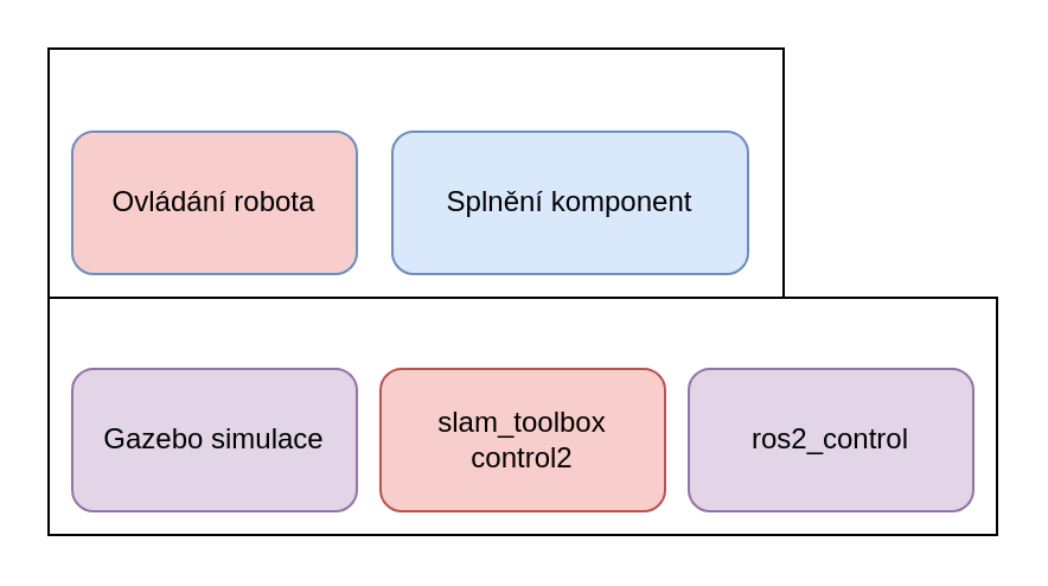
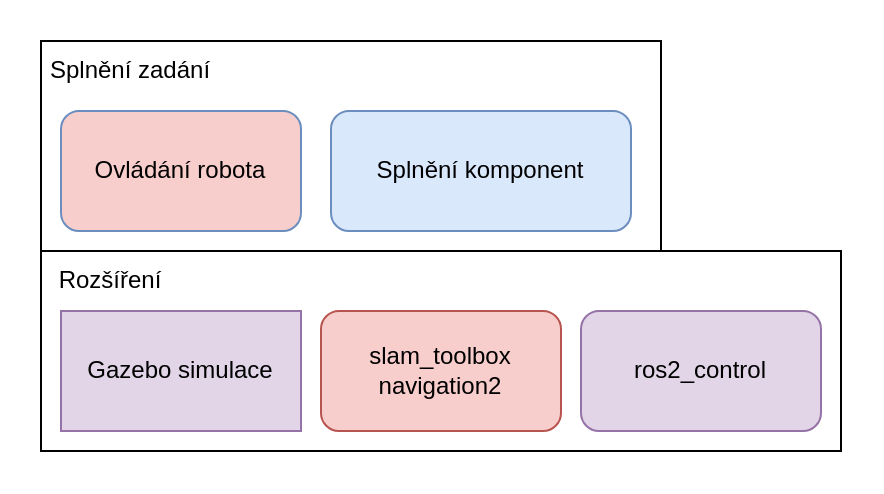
  <mxCell id="0" />
  <mxCell id="1" parent="0" />
  <mxCell id="2" value="" style="rounded=0;whiteSpace=wrap;html=1;" vertex="1" parent="1"><mxGeometry x="20" y="125" width="400" height="100" as="geometry" /></mxCell>
  <mxCell id="3" value="" style="rounded=0;whiteSpace=wrap;html=1;" vertex="1" parent="1"><mxGeometry x="20" y="20" width="310" height="105" as="geometry" /></mxCell>
- <mxCell id="4" value="Gazebo simulace" style="rounded=1;whiteSpace=wrap;html=1;fillColor=#e1d5e7;strokeColor=#9673a6;" vertex="1" parent="1"><mxGeometry x="30" y="155" width="120" height="60" as="geometry" /></mxCell>
+ <mxCell id="4" value="Gazebo simulace" style="whiteSpace=wrap;html=1;fillColor=#e1d5e7;strokeColor=#9673a6;rounded=0;" vertex="1" parent="1"><mxGeometry x="30" y="155" width="120" height="60" as="geometry" /></mxCell>
  <mxCell id="5" value="Ovládání robota" style="rounded=1;whiteSpace=wrap;html=1;fillColor=#f8cecc;strokeColor=#6c8ebf;" vertex="1" parent="1"><mxGeometry x="30" y="55" width="120" height="60" as="geometry" /></mxCell>
- <mxCell id="6" value="slam_toolbox&lt;div&gt;control2&lt;/div&gt;" style="rounded=1;whiteSpace=wrap;html=1;fillColor=#f8cecc;strokeColor=#b85450;" vertex="1" parent="1"><mxGeometry x="160" y="155" width="120" height="60" as="geometry" /></mxCell>
+ <mxCell id="6" value="slam_toolbox&lt;div&gt;navigation2&lt;/div&gt;" style="rounded=1;whiteSpace=wrap;html=1;fillColor=#f8cecc;strokeColor=#b85450;" vertex="1" parent="1"><mxGeometry x="160" y="155" width="120" height="60" as="geometry" /></mxCell>
  <mxCell id="7" value="ros2_control" style="rounded=1;whiteSpace=wrap;html=1;fillColor=#e1d5e7;strokeColor=#9673a6;" vertex="1" parent="1"><mxGeometry x="290" y="155" width="120" height="60" as="geometry" /></mxCell>
  <mxCell id="8" value="Splnění komponent" style="rounded=1;whiteSpace=wrap;html=1;fillColor=#dae8fc;strokeColor=#6c8ebf;" vertex="1" parent="1"><mxGeometry x="165" y="55" width="150" height="60" as="geometry" /></mxCell>
+ <mxCell id="9" value="Splnění zadání" style="text;html=1;align=center;verticalAlign=middle;whiteSpace=wrap;rounded=0;" vertex="1" parent="1"><mxGeometry x="20" y="20" width="90" height="30" as="geometry" /></mxCell>
+ <mxCell id="10" value="Rozšíření" style="text;html=1;align=center;verticalAlign=middle;whiteSpace=wrap;rounded=0;" vertex="1" parent="1"><mxGeometry x="20" y="125" width="70" height="30" as="geometry" /></mxCell>
